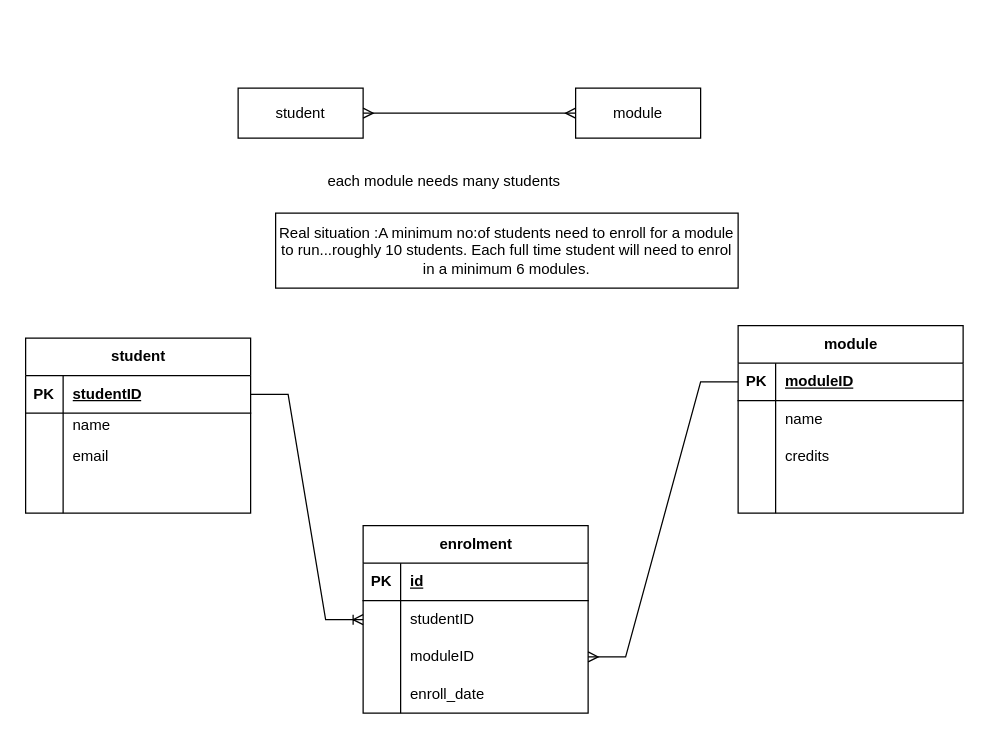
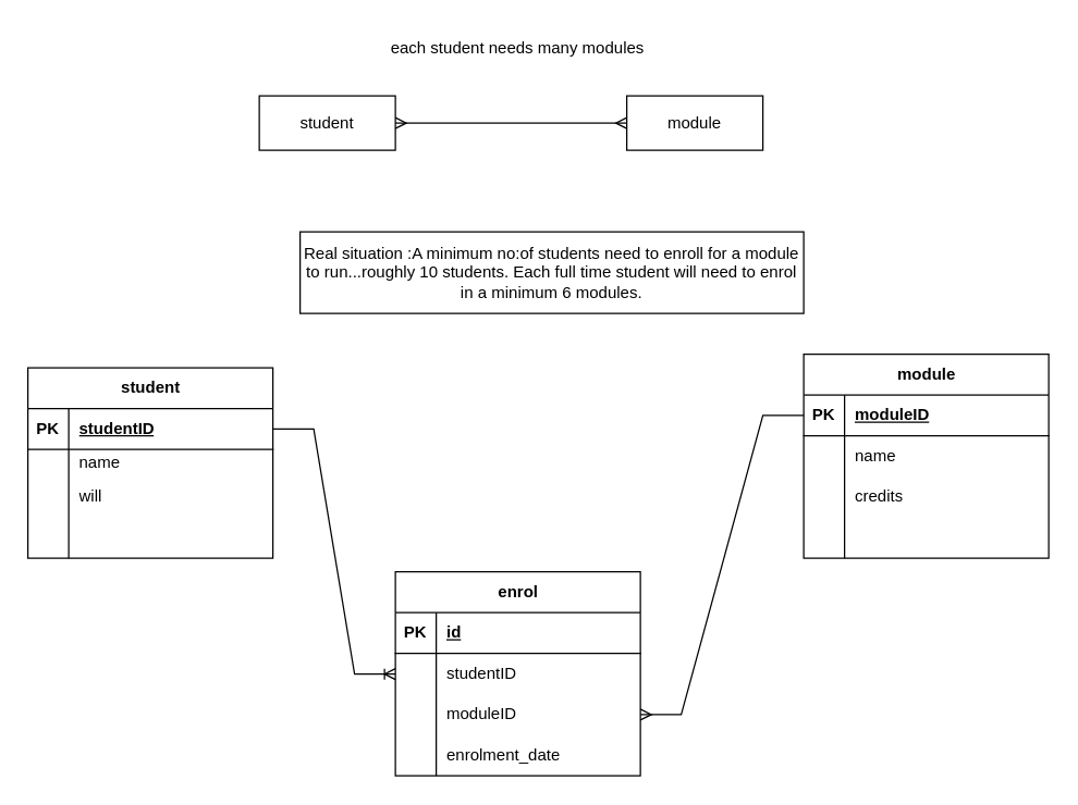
  <mxCell id="0" />
  <mxCell id="1" parent="0" />
  <mxCell id="2" value="module" style="whiteSpace=wrap;html=1;align=center;" parent="1" vertex="1"><mxGeometry x="460" y="70" width="100" height="40" as="geometry" /></mxCell>
  <mxCell id="3" value="student" style="whiteSpace=wrap;html=1;align=center;" parent="1" vertex="1"><mxGeometry x="190" y="70" width="100" height="40" as="geometry" /></mxCell>
- <mxCell id="5" value="each module needs many students" style="text;html=1;strokeColor=none;fillColor=none;align=center;verticalAlign=middle;whiteSpace=wrap;rounded=0;" parent="1" vertex="1"><mxGeometry x="230" y="130" width="250" height="30" as="geometry" /></mxCell>
+ <mxCell id="4" value="each student needs many modules" style="text;html=1;strokeColor=none;fillColor=none;align=center;verticalAlign=middle;whiteSpace=wrap;rounded=0;" parent="1" vertex="1"><mxGeometry x="210" y="20" width="340" height="30" as="geometry" /></mxCell>
  <mxCell id="6" value="Real situation :A minimum no:of students need to enroll for a module to run...roughly 10 students. Each full time student will need to enrol in a minimum 6 modules." style="whiteSpace=wrap;html=1;" parent="1" vertex="1"><mxGeometry x="220" y="170" width="370" height="60" as="geometry" /></mxCell>
  <mxCell id="7" value="student" style="shape=table;startSize=30;container=1;collapsible=1;childLayout=tableLayout;fixedRows=1;rowLines=0;fontStyle=1;align=center;resizeLast=1;html=1;" parent="1" vertex="1"><mxGeometry x="20" y="270" width="180" height="140" as="geometry" /></mxCell>
  <mxCell id="8" value="" style="shape=tableRow;horizontal=0;startSize=0;swimlaneHead=0;swimlaneBody=0;fillColor=none;collapsible=0;dropTarget=0;points=[[0,0.5],[1,0.5]];portConstraint=eastwest;top=0;left=0;right=0;bottom=1;" parent="7" vertex="1"><mxGeometry y="30" width="180" height="30" as="geometry" /></mxCell>
  <mxCell id="9" value="PK" style="shape=partialRectangle;connectable=0;fillColor=none;top=0;left=0;bottom=0;right=0;fontStyle=1;overflow=hidden;whiteSpace=wrap;html=1;" parent="8" vertex="1"><mxGeometry width="30" height="30" as="geometry"><mxRectangle width="30" height="30" as="alternateBounds" /></mxGeometry></mxCell>
  <mxCell id="10" value="studentID" style="shape=partialRectangle;connectable=0;fillColor=none;top=0;left=0;bottom=0;right=0;align=left;spacingLeft=6;fontStyle=5;overflow=hidden;whiteSpace=wrap;html=1;" parent="8" vertex="1"><mxGeometry x="30" width="150" height="30" as="geometry"><mxRectangle width="150" height="30" as="alternateBounds" /></mxGeometry></mxCell>
  <mxCell id="11" value="" style="shape=tableRow;horizontal=0;startSize=0;swimlaneHead=0;swimlaneBody=0;fillColor=none;collapsible=0;dropTarget=0;points=[[0,0.5],[1,0.5]];portConstraint=eastwest;top=0;left=0;right=0;bottom=0;" parent="7" vertex="1"><mxGeometry y="60" width="180" height="20" as="geometry" /></mxCell>
  <mxCell id="12" value="" style="shape=partialRectangle;connectable=0;fillColor=none;top=0;left=0;bottom=0;right=0;editable=1;overflow=hidden;whiteSpace=wrap;html=1;" parent="11" vertex="1"><mxGeometry width="30" height="20" as="geometry"><mxRectangle width="30" height="20" as="alternateBounds" /></mxGeometry></mxCell>
  <mxCell id="13" value="name" style="shape=partialRectangle;connectable=0;fillColor=none;top=0;left=0;bottom=0;right=0;align=left;spacingLeft=6;overflow=hidden;whiteSpace=wrap;html=1;" parent="11" vertex="1"><mxGeometry x="30" width="150" height="20" as="geometry"><mxRectangle width="150" height="20" as="alternateBounds" /></mxGeometry></mxCell>
  <mxCell id="14" value="" style="shape=tableRow;horizontal=0;startSize=0;swimlaneHead=0;swimlaneBody=0;fillColor=none;collapsible=0;dropTarget=0;points=[[0,0.5],[1,0.5]];portConstraint=eastwest;top=0;left=0;right=0;bottom=0;" parent="7" vertex="1"><mxGeometry y="80" width="180" height="30" as="geometry" /></mxCell>
  <mxCell id="15" value="" style="shape=partialRectangle;connectable=0;fillColor=none;top=0;left=0;bottom=0;right=0;editable=1;overflow=hidden;whiteSpace=wrap;html=1;" parent="14" vertex="1"><mxGeometry width="30" height="30" as="geometry"><mxRectangle width="30" height="30" as="alternateBounds" /></mxGeometry></mxCell>
- <mxCell id="16" value="email" style="shape=partialRectangle;connectable=0;fillColor=none;top=0;left=0;bottom=0;right=0;align=left;spacingLeft=6;overflow=hidden;whiteSpace=wrap;html=1;" parent="14" vertex="1"><mxGeometry x="30" width="150" height="30" as="geometry"><mxRectangle width="150" height="30" as="alternateBounds" /></mxGeometry></mxCell>
+ <mxCell id="16" value="will" style="shape=partialRectangle;connectable=0;fillColor=none;top=0;left=0;bottom=0;right=0;align=left;spacingLeft=6;overflow=hidden;whiteSpace=wrap;html=1;" parent="14" vertex="1"><mxGeometry x="30" width="150" height="30" as="geometry"><mxRectangle width="150" height="30" as="alternateBounds" /></mxGeometry></mxCell>
  <mxCell id="17" value="" style="shape=tableRow;horizontal=0;startSize=0;swimlaneHead=0;swimlaneBody=0;fillColor=none;collapsible=0;dropTarget=0;points=[[0,0.5],[1,0.5]];portConstraint=eastwest;top=0;left=0;right=0;bottom=0;" parent="7" vertex="1"><mxGeometry y="110" width="180" height="30" as="geometry" /></mxCell>
  <mxCell id="18" value="" style="shape=partialRectangle;connectable=0;fillColor=none;top=0;left=0;bottom=0;right=0;editable=1;overflow=hidden;whiteSpace=wrap;html=1;" parent="17" vertex="1"><mxGeometry width="30" height="30" as="geometry"><mxRectangle width="30" height="30" as="alternateBounds" /></mxGeometry></mxCell>
  <mxCell id="19" value="" style="shape=partialRectangle;connectable=0;fillColor=none;top=0;left=0;bottom=0;right=0;align=left;spacingLeft=6;overflow=hidden;whiteSpace=wrap;html=1;" parent="17" vertex="1"><mxGeometry x="30" width="150" height="30" as="geometry"><mxRectangle width="150" height="30" as="alternateBounds" /></mxGeometry></mxCell>
  <mxCell id="20" value="module" style="shape=table;startSize=30;container=1;collapsible=1;childLayout=tableLayout;fixedRows=1;rowLines=0;fontStyle=1;align=center;resizeLast=1;html=1;" parent="1" vertex="1"><mxGeometry x="590" y="260" width="180" height="150" as="geometry" /></mxCell>
  <mxCell id="21" value="" style="shape=tableRow;horizontal=0;startSize=0;swimlaneHead=0;swimlaneBody=0;fillColor=none;collapsible=0;dropTarget=0;points=[[0,0.5],[1,0.5]];portConstraint=eastwest;top=0;left=0;right=0;bottom=1;" parent="20" vertex="1"><mxGeometry y="30" width="180" height="30" as="geometry" /></mxCell>
  <mxCell id="22" value="PK" style="shape=partialRectangle;connectable=0;fillColor=none;top=0;left=0;bottom=0;right=0;fontStyle=1;overflow=hidden;whiteSpace=wrap;html=1;" parent="21" vertex="1"><mxGeometry width="30" height="30" as="geometry"><mxRectangle width="30" height="30" as="alternateBounds" /></mxGeometry></mxCell>
  <mxCell id="23" value="moduleID" style="shape=partialRectangle;connectable=0;fillColor=none;top=0;left=0;bottom=0;right=0;align=left;spacingLeft=6;fontStyle=5;overflow=hidden;whiteSpace=wrap;html=1;" parent="21" vertex="1"><mxGeometry x="30" width="150" height="30" as="geometry"><mxRectangle width="150" height="30" as="alternateBounds" /></mxGeometry></mxCell>
  <mxCell id="24" value="" style="shape=tableRow;horizontal=0;startSize=0;swimlaneHead=0;swimlaneBody=0;fillColor=none;collapsible=0;dropTarget=0;points=[[0,0.5],[1,0.5]];portConstraint=eastwest;top=0;left=0;right=0;bottom=0;" parent="20" vertex="1"><mxGeometry y="60" width="180" height="30" as="geometry" /></mxCell>
  <mxCell id="25" value="" style="shape=partialRectangle;connectable=0;fillColor=none;top=0;left=0;bottom=0;right=0;editable=1;overflow=hidden;whiteSpace=wrap;html=1;" parent="24" vertex="1"><mxGeometry width="30" height="30" as="geometry"><mxRectangle width="30" height="30" as="alternateBounds" /></mxGeometry></mxCell>
  <mxCell id="26" value="name" style="shape=partialRectangle;connectable=0;fillColor=none;top=0;left=0;bottom=0;right=0;align=left;spacingLeft=6;overflow=hidden;whiteSpace=wrap;html=1;" parent="24" vertex="1"><mxGeometry x="30" width="150" height="30" as="geometry"><mxRectangle width="150" height="30" as="alternateBounds" /></mxGeometry></mxCell>
  <mxCell id="27" value="" style="shape=tableRow;horizontal=0;startSize=0;swimlaneHead=0;swimlaneBody=0;fillColor=none;collapsible=0;dropTarget=0;points=[[0,0.5],[1,0.5]];portConstraint=eastwest;top=0;left=0;right=0;bottom=0;" parent="20" vertex="1"><mxGeometry y="90" width="180" height="30" as="geometry" /></mxCell>
  <mxCell id="28" value="" style="shape=partialRectangle;connectable=0;fillColor=none;top=0;left=0;bottom=0;right=0;editable=1;overflow=hidden;whiteSpace=wrap;html=1;" parent="27" vertex="1"><mxGeometry width="30" height="30" as="geometry"><mxRectangle width="30" height="30" as="alternateBounds" /></mxGeometry></mxCell>
  <mxCell id="29" value="credits" style="shape=partialRectangle;connectable=0;fillColor=none;top=0;left=0;bottom=0;right=0;align=left;spacingLeft=6;overflow=hidden;whiteSpace=wrap;html=1;" parent="27" vertex="1"><mxGeometry x="30" width="150" height="30" as="geometry"><mxRectangle width="150" height="30" as="alternateBounds" /></mxGeometry></mxCell>
  <mxCell id="30" value="" style="shape=tableRow;horizontal=0;startSize=0;swimlaneHead=0;swimlaneBody=0;fillColor=none;collapsible=0;dropTarget=0;points=[[0,0.5],[1,0.5]];portConstraint=eastwest;top=0;left=0;right=0;bottom=0;" parent="20" vertex="1"><mxGeometry y="120" width="180" height="30" as="geometry" /></mxCell>
  <mxCell id="31" value="" style="shape=partialRectangle;connectable=0;fillColor=none;top=0;left=0;bottom=0;right=0;editable=1;overflow=hidden;whiteSpace=wrap;html=1;" parent="30" vertex="1"><mxGeometry width="30" height="30" as="geometry"><mxRectangle width="30" height="30" as="alternateBounds" /></mxGeometry></mxCell>
  <mxCell id="32" value="" style="shape=partialRectangle;connectable=0;fillColor=none;top=0;left=0;bottom=0;right=0;align=left;spacingLeft=6;overflow=hidden;whiteSpace=wrap;html=1;" parent="30" vertex="1"><mxGeometry x="30" width="150" height="30" as="geometry"><mxRectangle width="150" height="30" as="alternateBounds" /></mxGeometry></mxCell>
  <mxCell id="33" value="" style="edgeStyle=entityRelationEdgeStyle;fontSize=12;html=1;endArrow=ERmany;startArrow=ERmany;rounded=0;exitX=1;exitY=0.5;exitDx=0;exitDy=0;" parent="1" source="3" target="2" edge="1"><mxGeometry width="100" height="100" relative="1" as="geometry"><mxPoint x="80" y="10" as="sourcePoint" /><mxPoint x="455" y="100" as="targetPoint" /></mxGeometry></mxCell>
- <mxCell id="34" value="enrolment" style="shape=table;startSize=30;container=1;collapsible=1;childLayout=tableLayout;fixedRows=1;rowLines=0;fontStyle=1;align=center;resizeLast=1;html=1;" parent="1" vertex="1"><mxGeometry x="290" y="420" width="180" height="150" as="geometry" /></mxCell>
+ <mxCell id="34" value="enrol" style="shape=table;startSize=30;container=1;collapsible=1;childLayout=tableLayout;fixedRows=1;rowLines=0;fontStyle=1;align=center;resizeLast=1;html=1;" parent="1" vertex="1"><mxGeometry x="290" y="420" width="180" height="150" as="geometry" /></mxCell>
  <mxCell id="35" value="" style="shape=tableRow;horizontal=0;startSize=0;swimlaneHead=0;swimlaneBody=0;fillColor=none;collapsible=0;dropTarget=0;points=[[0,0.5],[1,0.5]];portConstraint=eastwest;top=0;left=0;right=0;bottom=1;" parent="34" vertex="1"><mxGeometry y="30" width="180" height="30" as="geometry" /></mxCell>
  <mxCell id="36" value="PK" style="shape=partialRectangle;connectable=0;fillColor=none;top=0;left=0;bottom=0;right=0;fontStyle=1;overflow=hidden;whiteSpace=wrap;html=1;" parent="35" vertex="1"><mxGeometry width="30" height="30" as="geometry"><mxRectangle width="30" height="30" as="alternateBounds" /></mxGeometry></mxCell>
  <mxCell id="37" value="id" style="shape=partialRectangle;connectable=0;fillColor=none;top=0;left=0;bottom=0;right=0;align=left;spacingLeft=6;fontStyle=5;overflow=hidden;whiteSpace=wrap;html=1;" parent="35" vertex="1"><mxGeometry x="30" width="150" height="30" as="geometry"><mxRectangle width="150" height="30" as="alternateBounds" /></mxGeometry></mxCell>
  <mxCell id="38" value="" style="shape=tableRow;horizontal=0;startSize=0;swimlaneHead=0;swimlaneBody=0;fillColor=none;collapsible=0;dropTarget=0;points=[[0,0.5],[1,0.5]];portConstraint=eastwest;top=0;left=0;right=0;bottom=0;" parent="34" vertex="1"><mxGeometry y="60" width="180" height="30" as="geometry" /></mxCell>
  <mxCell id="39" value="" style="shape=partialRectangle;connectable=0;fillColor=none;top=0;left=0;bottom=0;right=0;editable=1;overflow=hidden;whiteSpace=wrap;html=1;" parent="38" vertex="1"><mxGeometry width="30" height="30" as="geometry"><mxRectangle width="30" height="30" as="alternateBounds" /></mxGeometry></mxCell>
  <mxCell id="40" value="studentID" style="shape=partialRectangle;connectable=0;fillColor=none;top=0;left=0;bottom=0;right=0;align=left;spacingLeft=6;overflow=hidden;whiteSpace=wrap;html=1;" parent="38" vertex="1"><mxGeometry x="30" width="150" height="30" as="geometry"><mxRectangle width="150" height="30" as="alternateBounds" /></mxGeometry></mxCell>
  <mxCell id="41" value="" style="shape=tableRow;horizontal=0;startSize=0;swimlaneHead=0;swimlaneBody=0;fillColor=none;collapsible=0;dropTarget=0;points=[[0,0.5],[1,0.5]];portConstraint=eastwest;top=0;left=0;right=0;bottom=0;" parent="34" vertex="1"><mxGeometry y="90" width="180" height="30" as="geometry" /></mxCell>
  <mxCell id="42" value="" style="shape=partialRectangle;connectable=0;fillColor=none;top=0;left=0;bottom=0;right=0;editable=1;overflow=hidden;whiteSpace=wrap;html=1;" parent="41" vertex="1"><mxGeometry width="30" height="30" as="geometry"><mxRectangle width="30" height="30" as="alternateBounds" /></mxGeometry></mxCell>
  <mxCell id="43" value="moduleID" style="shape=partialRectangle;connectable=0;fillColor=none;top=0;left=0;bottom=0;right=0;align=left;spacingLeft=6;overflow=hidden;whiteSpace=wrap;html=1;" parent="41" vertex="1"><mxGeometry x="30" width="150" height="30" as="geometry"><mxRectangle width="150" height="30" as="alternateBounds" /></mxGeometry></mxCell>
  <mxCell id="44" value="" style="shape=tableRow;horizontal=0;startSize=0;swimlaneHead=0;swimlaneBody=0;fillColor=none;collapsible=0;dropTarget=0;points=[[0,0.5],[1,0.5]];portConstraint=eastwest;top=0;left=0;right=0;bottom=0;" parent="34" vertex="1"><mxGeometry y="120" width="180" height="30" as="geometry" /></mxCell>
  <mxCell id="45" value="" style="shape=partialRectangle;connectable=0;fillColor=none;top=0;left=0;bottom=0;right=0;editable=1;overflow=hidden;whiteSpace=wrap;html=1;" parent="44" vertex="1"><mxGeometry width="30" height="30" as="geometry"><mxRectangle width="30" height="30" as="alternateBounds" /></mxGeometry></mxCell>
- <mxCell id="46" value="enroll_date" style="shape=partialRectangle;connectable=0;fillColor=none;top=0;left=0;bottom=0;right=0;align=left;spacingLeft=6;overflow=hidden;whiteSpace=wrap;html=1;" parent="44" vertex="1"><mxGeometry x="30" width="150" height="30" as="geometry"><mxRectangle width="150" height="30" as="alternateBounds" /></mxGeometry></mxCell>
+ <mxCell id="46" value="enrolment_date" style="shape=partialRectangle;connectable=0;fillColor=none;top=0;left=0;bottom=0;right=0;align=left;spacingLeft=6;overflow=hidden;whiteSpace=wrap;html=1;" parent="44" vertex="1"><mxGeometry x="30" width="150" height="30" as="geometry"><mxRectangle width="150" height="30" as="alternateBounds" /></mxGeometry></mxCell>
  <mxCell id="47" value="" style="edgeStyle=entityRelationEdgeStyle;fontSize=12;html=1;endArrow=ERoneToMany;rounded=0;exitX=1;exitY=0.5;exitDx=0;exitDy=0;entryX=0;entryY=0.507;entryDx=0;entryDy=0;entryPerimeter=0;" parent="1" target="38" edge="1"><mxGeometry width="100" height="100" relative="1" as="geometry"><mxPoint x="200" y="315" as="sourcePoint" /><mxPoint x="460" y="190" as="targetPoint" /></mxGeometry></mxCell>
  <mxCell id="48" value="" style="edgeStyle=entityRelationEdgeStyle;fontSize=12;html=1;endArrow=ERmany;rounded=0;exitX=0;exitY=0.5;exitDx=0;exitDy=0;" parent="1" source="21" target="41" edge="1"><mxGeometry width="100" height="100" relative="1" as="geometry"><mxPoint x="360" y="340" as="sourcePoint" /><mxPoint x="460" y="240" as="targetPoint" /></mxGeometry></mxCell>
